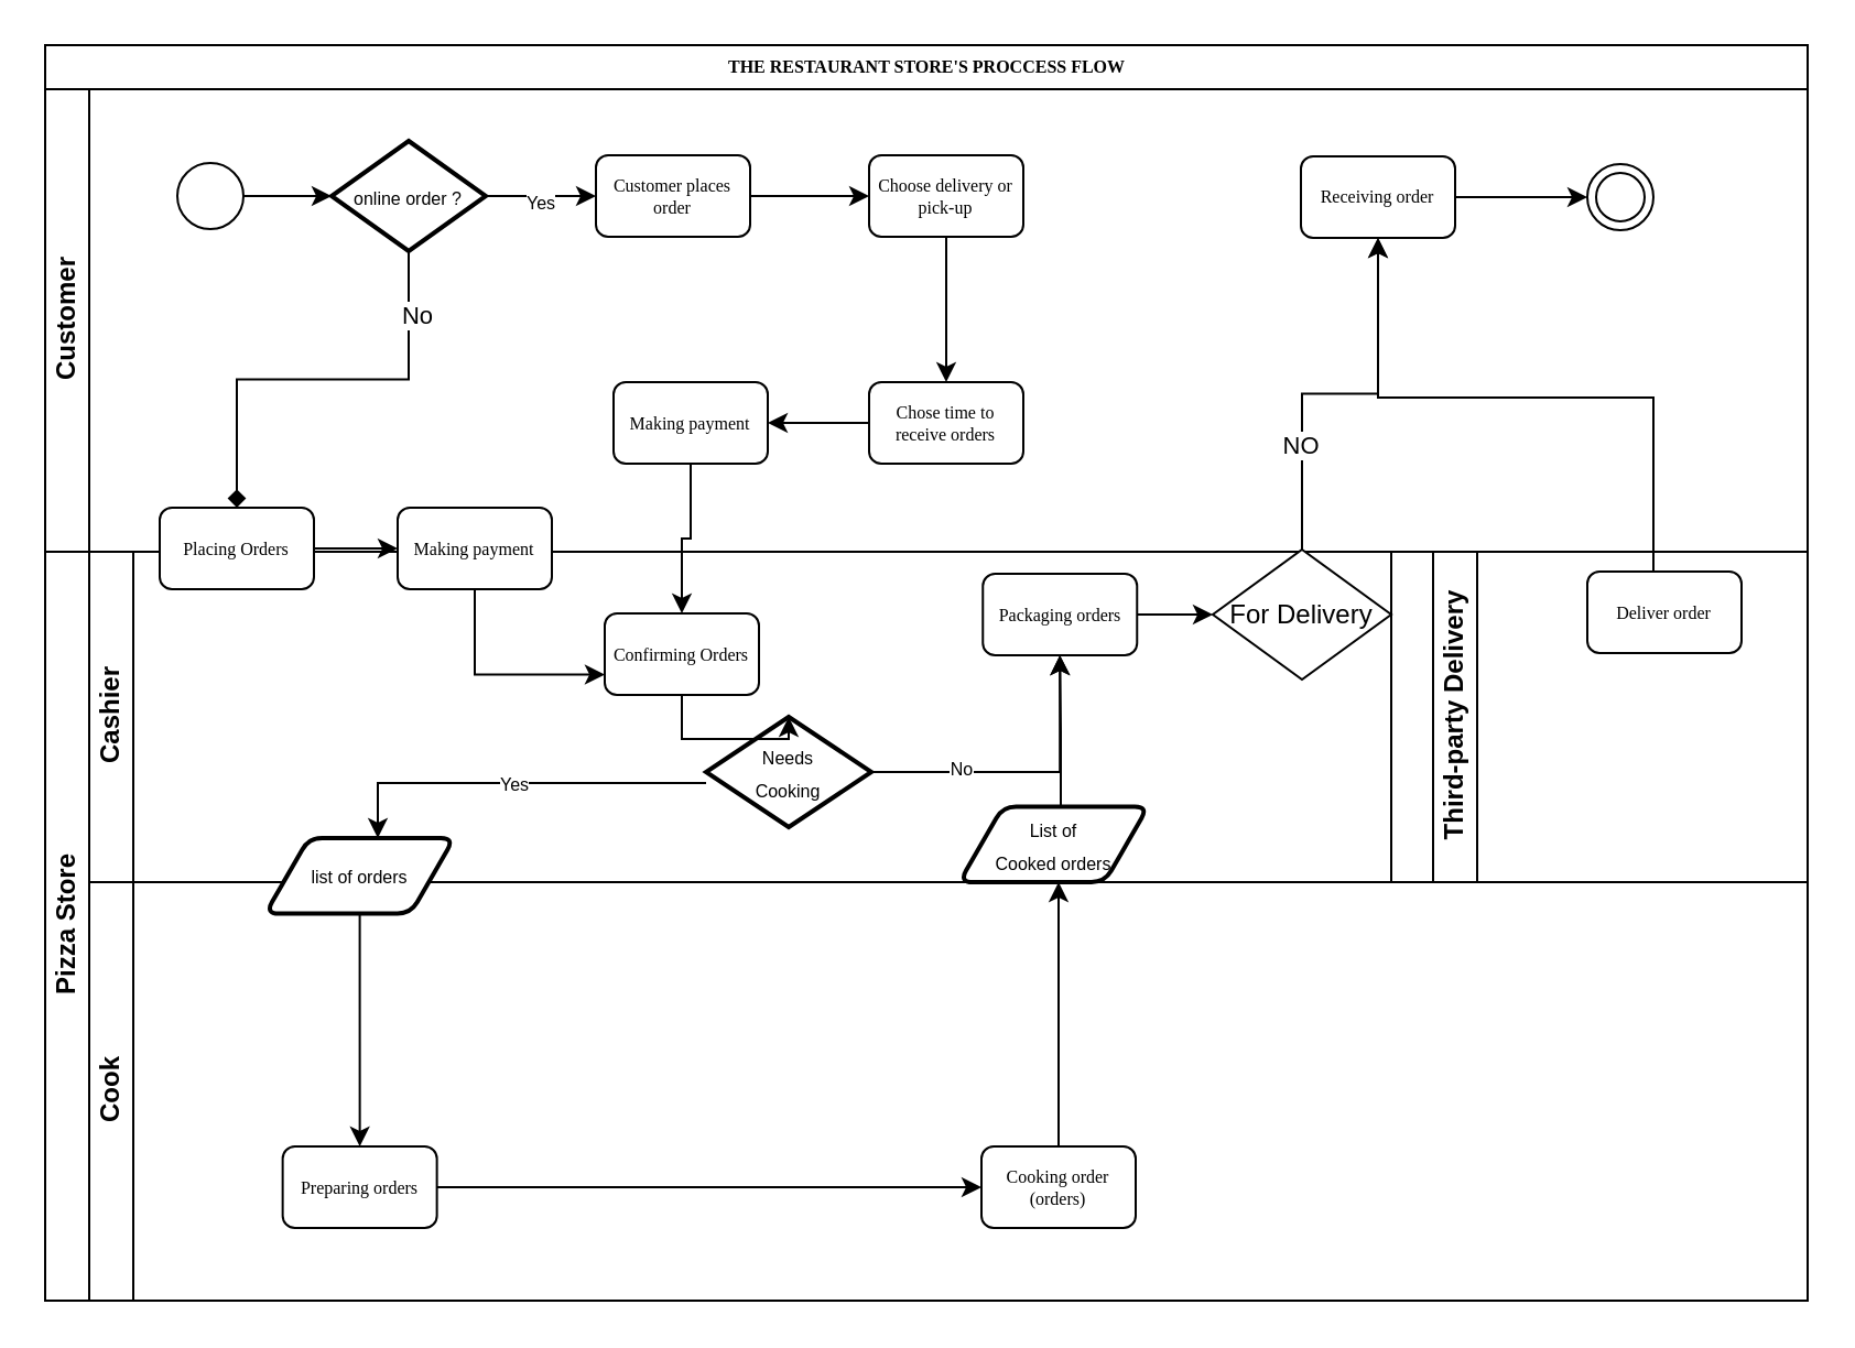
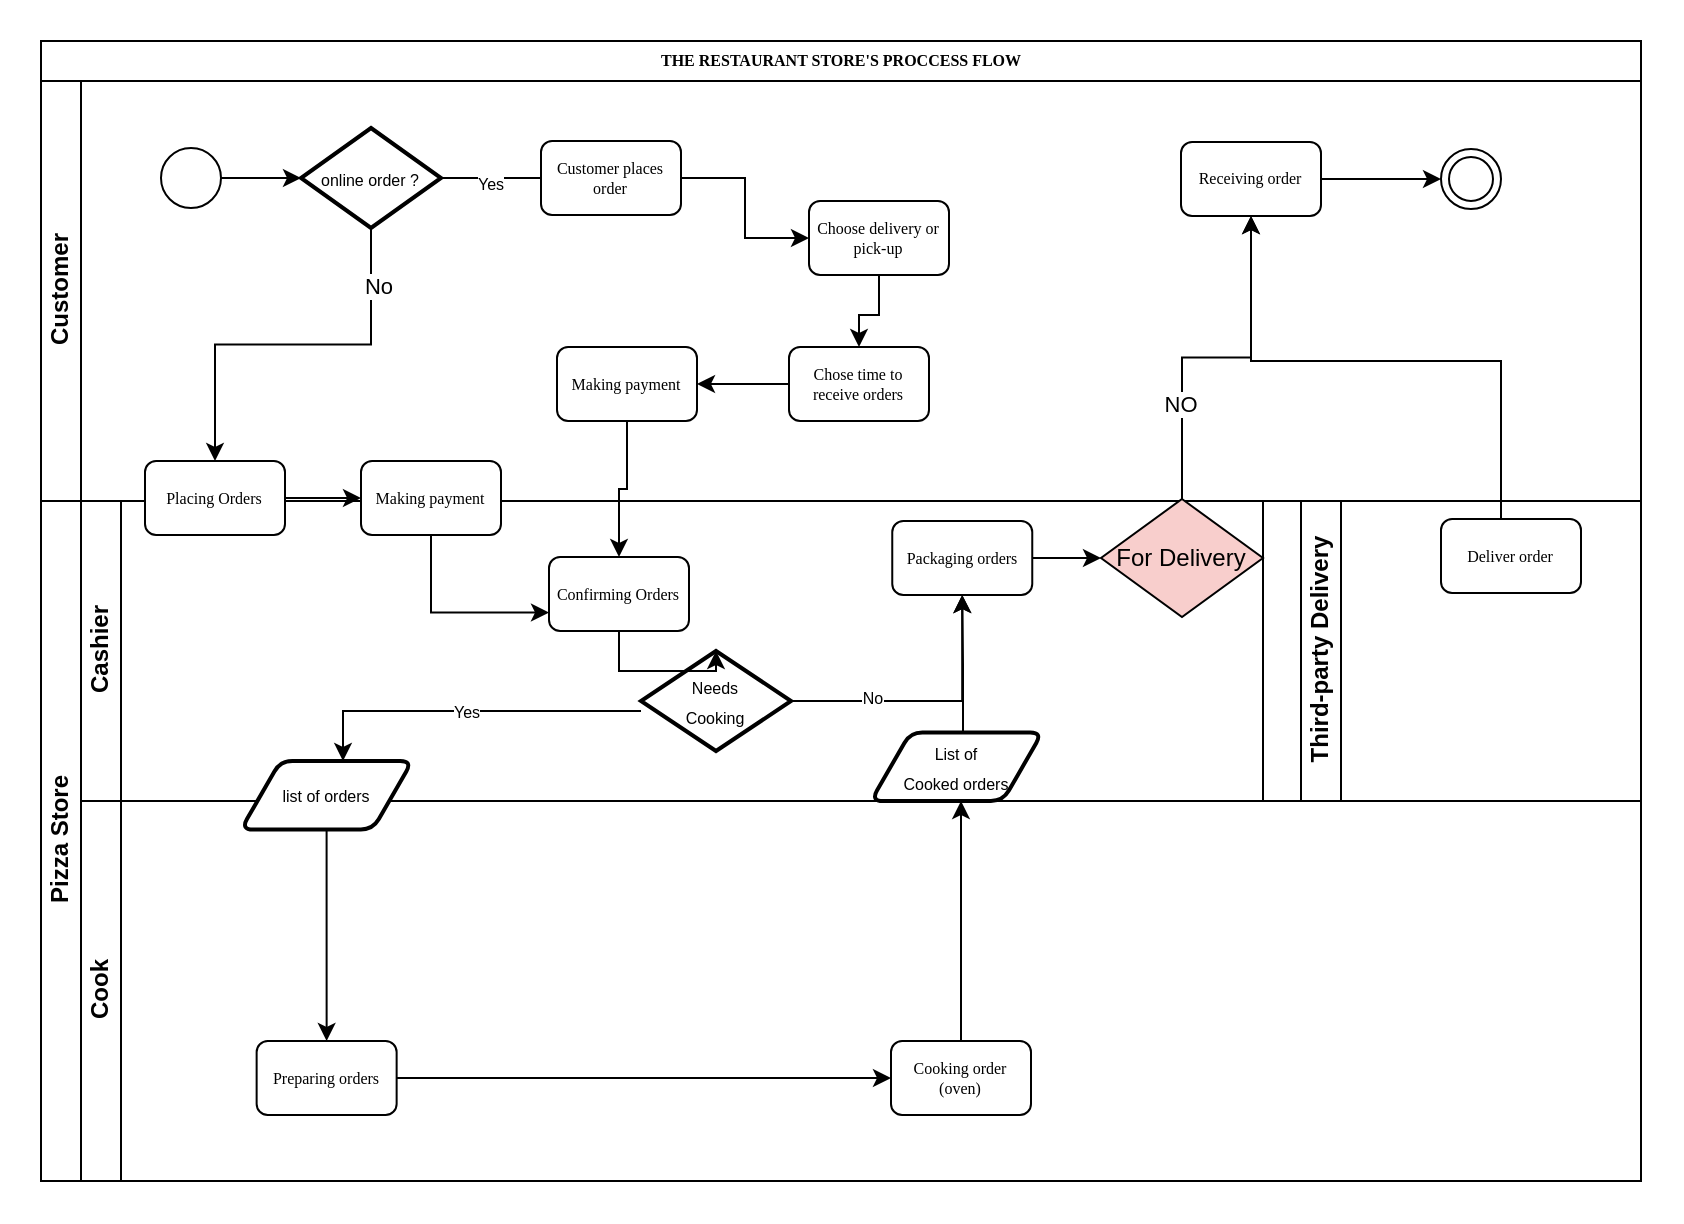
  <mxCell id="0" />
  <mxCell id="1" parent="0" />
  <mxCell id="2" value="THE RESTAURANT STORE'S PROCCESS FLOW" style="swimlane;html=1;childLayout=stackLayout;horizontal=1;startSize=20;horizontalStack=0;rounded=0;shadow=0;labelBackgroundColor=none;strokeWidth=1;fontFamily=Verdana;fontSize=8;align=center;" parent="1" vertex="1"><mxGeometry x="20" y="20" width="800" height="570" as="geometry" /></mxCell>
  <mxCell id="3" value="Customer" style="swimlane;html=1;startSize=20;horizontal=0;" parent="2" vertex="1"><mxGeometry y="20" width="800" height="210" as="geometry" /></mxCell>
  <mxCell id="4" value="" style="edgeStyle=orthogonalEdgeStyle;rounded=0;orthogonalLoop=1;jettySize=auto;html=1;" parent="3" source="5" target="18" edge="1"><mxGeometry relative="1" as="geometry" /></mxCell>
  <mxCell id="5" value="" style="ellipse;whiteSpace=wrap;html=1;rounded=0;shadow=0;labelBackgroundColor=none;strokeWidth=1;fontFamily=Verdana;fontSize=8;align=center;" parent="3" vertex="1"><mxGeometry x="60" y="33.5" width="30" height="30" as="geometry" /></mxCell>
  <mxCell id="6" value="" style="edgeStyle=orthogonalEdgeStyle;rounded=0;orthogonalLoop=1;jettySize=auto;html=1;" parent="3" source="7" target="11" edge="1"><mxGeometry relative="1" as="geometry" /></mxCell>
  <mxCell id="7" value="Customer places order" style="rounded=1;whiteSpace=wrap;html=1;shadow=0;labelBackgroundColor=none;strokeWidth=1;fontFamily=Verdana;fontSize=8;align=center;" parent="3" vertex="1"><mxGeometry x="250" y="30.0" width="70" height="37" as="geometry" /></mxCell>
  <mxCell id="8" style="edgeStyle=orthogonalEdgeStyle;rounded=0;html=1;labelBackgroundColor=none;startArrow=none;startFill=0;startSize=5;endArrow=classicThin;endFill=1;endSize=5;jettySize=auto;orthogonalLoop=1;strokeWidth=1;fontFamily=Verdana;fontSize=8" parent="3" edge="1"><mxGeometry relative="1" as="geometry"><mxPoint x="330" y="75" as="targetPoint" /></mxGeometry></mxCell>
  <mxCell id="9" style="edgeStyle=orthogonalEdgeStyle;rounded=0;html=1;entryX=0;entryY=0.5;labelBackgroundColor=none;startArrow=none;startFill=0;startSize=5;endArrow=classicThin;endFill=1;endSize=5;jettySize=auto;orthogonalLoop=1;strokeWidth=1;fontFamily=Verdana;fontSize=8" parent="3" edge="1"><mxGeometry relative="1" as="geometry"><mxPoint x="550" y="75" as="targetPoint" /></mxGeometry></mxCell>
  <mxCell id="10" style="edgeStyle=orthogonalEdgeStyle;rounded=0;html=1;labelBackgroundColor=none;startArrow=none;startFill=0;startSize=5;endArrow=classicThin;endFill=1;endSize=5;jettySize=auto;orthogonalLoop=1;strokeWidth=1;fontFamily=Verdana;fontSize=8" parent="3" edge="1"><mxGeometry relative="1" as="geometry"><mxPoint x="580" y="75" as="sourcePoint" /></mxGeometry></mxCell>
- <mxCell id="11" value="Choose delivery or pick-up" style="rounded=1;whiteSpace=wrap;html=1;shadow=0;labelBackgroundColor=none;strokeWidth=1;fontFamily=Verdana;fontSize=8;align=center;" parent="3" vertex="1"><mxGeometry x="374" y="30.0" width="70" height="37" as="geometry" /></mxCell>
+ <mxCell id="11" value="Choose delivery or pick-up" style="rounded=1;whiteSpace=wrap;html=1;shadow=0;labelBackgroundColor=none;strokeWidth=1;fontFamily=Verdana;fontSize=8;align=center;" parent="3" vertex="1"><mxGeometry x="384" y="60" width="70" height="37" as="geometry" /></mxCell>
  <mxCell id="12" value="" style="edgeStyle=orthogonalEdgeStyle;rounded=0;orthogonalLoop=1;jettySize=auto;html=1;" parent="3" source="13" target="14" edge="1"><mxGeometry relative="1" as="geometry" /></mxCell>
  <mxCell id="13" value="Receiving order" style="rounded=1;whiteSpace=wrap;html=1;shadow=0;labelBackgroundColor=none;strokeWidth=1;fontFamily=Verdana;fontSize=8;align=center;" parent="3" vertex="1"><mxGeometry x="570" y="30.5" width="70" height="37" as="geometry" /></mxCell>
  <mxCell id="14" value="" style="whiteSpace=wrap;html=1;rounded=0;shadow=0;labelBackgroundColor=none;strokeWidth=1;fontFamily=Verdana;fontSize=8;align=center;shape=doubleEllipse;perimeter=ellipsePerimeter;aspect=fixed;" parent="3" vertex="1"><mxGeometry x="700" y="34" width="30" height="30" as="geometry" /></mxCell>
  <mxCell id="15" value="Making payment" style="rounded=1;whiteSpace=wrap;html=1;shadow=0;labelBackgroundColor=none;strokeWidth=1;fontFamily=Verdana;fontSize=8;align=center;" parent="3" vertex="1"><mxGeometry x="258" y="133" width="70" height="37" as="geometry" /></mxCell>
- <mxCell id="16" value="" style="edgeStyle=orthogonalEdgeStyle;rounded=0;orthogonalLoop=1;jettySize=auto;html=1;" parent="3" source="18" target="7" edge="1"><mxGeometry relative="1" as="geometry" /></mxCell>
+ <mxCell id="16" value="" style="edgeStyle=orthogonalEdgeStyle;rounded=0;orthogonalLoop=1;jettySize=auto;html=1;endArrow=none;" parent="3" source="18" target="7" edge="1"><mxGeometry relative="1" as="geometry" /></mxCell>
  <mxCell id="17" value="&lt;font style=&quot;font-size: 8px;&quot;&gt;Yes&lt;/font&gt;" style="edgeLabel;html=1;align=center;verticalAlign=middle;resizable=0;points=[];" parent="16" vertex="1" connectable="0"><mxGeometry x="-0.023" y="-2" relative="1" as="geometry"><mxPoint as="offset" /></mxGeometry></mxCell>
  <mxCell id="18" value="&lt;font style=&quot;font-size: 8px;&quot;&gt;online order ?&lt;/font&gt;" style="strokeWidth=2;html=1;shape=mxgraph.flowchart.decision;whiteSpace=wrap;" parent="3" vertex="1"><mxGeometry x="130" y="23.5" width="70" height="50" as="geometry" /></mxCell>
  <mxCell id="19" value="Pizza Store" style="swimlane;html=1;startSize=20;horizontal=0;" parent="2" vertex="1"><mxGeometry y="230" width="800" height="340" as="geometry" /></mxCell>
  <mxCell id="20" value="Cashier" style="swimlane;html=1;startSize=20;horizontal=0;" parent="19" vertex="1"><mxGeometry x="20" width="591" height="150" as="geometry" /></mxCell>
  <mxCell id="21" value="" style="edgeStyle=orthogonalEdgeStyle;rounded=0;orthogonalLoop=1;jettySize=auto;html=1;" parent="20" source="22" target="23" edge="1"><mxGeometry relative="1" as="geometry" /></mxCell>
  <mxCell id="22" value="Placing Orders" style="rounded=1;whiteSpace=wrap;html=1;shadow=0;labelBackgroundColor=none;strokeWidth=1;fontFamily=Verdana;fontSize=8;align=center;" parent="20" vertex="1"><mxGeometry x="32" y="-20.0" width="70" height="37" as="geometry" /></mxCell>
  <mxCell id="23" value="Making payment" style="rounded=1;whiteSpace=wrap;html=1;shadow=0;labelBackgroundColor=none;strokeWidth=1;fontFamily=Verdana;fontSize=8;align=center;" parent="20" vertex="1"><mxGeometry x="140" y="-20" width="70" height="37" as="geometry" /></mxCell>
  <mxCell id="24" style="edgeStyle=orthogonalEdgeStyle;rounded=0;orthogonalLoop=1;jettySize=auto;html=1;" parent="20" source="26" target="30" edge="1"><mxGeometry relative="1" as="geometry" /></mxCell>
  <mxCell id="25" value="&lt;font style=&quot;font-size: 8px;&quot;&gt;No&lt;/font&gt;" style="edgeLabel;html=1;align=center;verticalAlign=middle;resizable=0;points=[];" parent="24" vertex="1" connectable="0"><mxGeometry x="-0.421" y="3" relative="1" as="geometry"><mxPoint as="offset" /></mxGeometry></mxCell>
  <mxCell id="26" value="&lt;font style=&quot;font-size: 8px;&quot;&gt;Needs &lt;br&gt;Cooking&lt;br&gt;&lt;/font&gt;" style="strokeWidth=2;html=1;shape=mxgraph.flowchart.decision;whiteSpace=wrap;" parent="20" vertex="1"><mxGeometry x="280" y="75" width="75" height="50" as="geometry" /></mxCell>
  <mxCell id="27" value="" style="edgeStyle=orthogonalEdgeStyle;rounded=0;orthogonalLoop=1;jettySize=auto;html=1;" parent="20" edge="1"><mxGeometry relative="1" as="geometry"><mxPoint x="432.783" y="115.75" as="sourcePoint" /><mxPoint x="440.609" y="47" as="targetPoint" /><Array as="points"><mxPoint x="441" y="116" /><mxPoint x="441" y="82" /></Array></mxGeometry></mxCell>
  <mxCell id="28" value="&lt;font style=&quot;font-size: 8px;&quot;&gt;List of&lt;br&gt;Cooked orders&lt;/font&gt;" style="shape=parallelogram;html=1;strokeWidth=2;perimeter=parallelogramPerimeter;whiteSpace=wrap;rounded=1;arcSize=12;size=0.23;" parent="20" vertex="1"><mxGeometry x="395" y="115.75" width="85.63" height="34.25" as="geometry" /></mxCell>
  <mxCell id="29" value="" style="edgeStyle=orthogonalEdgeStyle;rounded=0;orthogonalLoop=1;jettySize=auto;html=1;" parent="20" source="30" target="31" edge="1"><mxGeometry relative="1" as="geometry" /></mxCell>
  <mxCell id="30" value="Packaging orders" style="rounded=1;whiteSpace=wrap;html=1;shadow=0;labelBackgroundColor=none;strokeWidth=1;fontFamily=Verdana;fontSize=8;align=center;" parent="20" vertex="1"><mxGeometry x="405.63" y="10" width="70" height="37" as="geometry" /></mxCell>
- <mxCell id="31" value="For Delivery" style="rhombus;whiteSpace=wrap;html=1;" parent="20" vertex="1"><mxGeometry x="510" y="-1" width="81" height="59" as="geometry" /></mxCell>
+ <mxCell id="31" value="For Delivery" style="rhombus;whiteSpace=wrap;html=1;fillColor=#f8cecc;" parent="20" vertex="1"><mxGeometry x="510" y="-1" width="81" height="59" as="geometry" /></mxCell>
  <mxCell id="32" value="Cook" style="swimlane;html=1;startSize=20;horizontal=0;" parent="19" vertex="1"><mxGeometry x="20" y="150" width="780" height="190" as="geometry" /></mxCell>
  <mxCell id="33" value="&lt;font style=&quot;font-size: 8px;&quot;&gt;list of orders&lt;/font&gt;" style="shape=parallelogram;html=1;strokeWidth=2;perimeter=parallelogramPerimeter;whiteSpace=wrap;rounded=1;arcSize=12;size=0.23;" parent="32" vertex="1"><mxGeometry x="80" y="-20" width="85.63" height="34.25" as="geometry" /></mxCell>
  <mxCell id="34" value="" style="edgeStyle=orthogonalEdgeStyle;rounded=0;orthogonalLoop=1;jettySize=auto;html=1;" parent="32" source="35" target="37" edge="1"><mxGeometry relative="1" as="geometry" /></mxCell>
  <mxCell id="35" value="Preparing orders" style="rounded=1;whiteSpace=wrap;html=1;shadow=0;labelBackgroundColor=none;strokeWidth=1;fontFamily=Verdana;fontSize=8;align=center;" parent="32" vertex="1"><mxGeometry x="87.82" y="120" width="70" height="37" as="geometry" /></mxCell>
  <mxCell id="36" style="edgeStyle=orthogonalEdgeStyle;rounded=0;orthogonalLoop=1;jettySize=auto;html=1;" parent="32" source="37" edge="1"><mxGeometry relative="1" as="geometry"><mxPoint x="440" as="targetPoint" /></mxGeometry></mxCell>
- <mxCell id="37" value="Cooking order&lt;br&gt;(orders)" style="rounded=1;whiteSpace=wrap;html=1;shadow=0;labelBackgroundColor=none;strokeWidth=1;fontFamily=Verdana;fontSize=8;align=center;" parent="32" vertex="1"><mxGeometry x="405" y="120" width="70" height="37" as="geometry" /></mxCell>
+ <mxCell id="37" value="Cooking order&lt;br&gt;(oven)" style="rounded=1;whiteSpace=wrap;html=1;shadow=0;labelBackgroundColor=none;strokeWidth=1;fontFamily=Verdana;fontSize=8;align=center;" parent="32" vertex="1"><mxGeometry x="405" y="120" width="70" height="37" as="geometry" /></mxCell>
  <mxCell id="38" style="edgeStyle=orthogonalEdgeStyle;rounded=0;orthogonalLoop=1;jettySize=auto;html=1;entryX=0.5;entryY=0;entryDx=0;entryDy=0;" parent="32" source="33" target="35" edge="1"><mxGeometry relative="1" as="geometry"><Array as="points"><mxPoint x="123" y="50" /></Array></mxGeometry></mxCell>
  <mxCell id="39" value="&lt;font style=&quot;font-size: 8px;&quot;&gt;Yes&lt;/font&gt;" style="edgeStyle=orthogonalEdgeStyle;rounded=0;orthogonalLoop=1;jettySize=auto;html=1;" parent="19" source="26" target="33" edge="1"><mxGeometry relative="1" as="geometry"><Array as="points"><mxPoint x="151" y="105" /></Array></mxGeometry></mxCell>
  <mxCell id="40" value="Third-party Delivery" style="swimlane;html=1;startSize=20;horizontal=0;" parent="19" vertex="1"><mxGeometry x="630" width="170" height="150" as="geometry" /></mxCell>
  <mxCell id="41" value="Deliver order" style="rounded=1;whiteSpace=wrap;html=1;shadow=0;labelBackgroundColor=none;strokeWidth=1;fontFamily=Verdana;fontSize=8;align=center;" parent="40" vertex="1"><mxGeometry x="70" y="9" width="70" height="37" as="geometry" /></mxCell>
  <mxCell id="42" value="No" style="edgeStyle=orthogonalEdgeStyle;rounded=0;html=1;labelBackgroundColor=none;startArrow=none;startFill=0;startSize=5;endArrow=classicThin;endFill=1;endSize=5;jettySize=auto;orthogonalLoop=1;strokeWidth=1;fontFamily=Verdana;fontSize=8" parent="2" edge="1"><mxGeometry x="-0.936" y="-15" relative="1" as="geometry"><mxPoint as="offset" /><mxPoint x="265" y="113.5" as="targetPoint" /></mxGeometry></mxCell>
  <mxCell id="43" value="Yes" style="edgeStyle=orthogonalEdgeStyle;rounded=0;html=1;labelBackgroundColor=none;startArrow=none;startFill=0;startSize=5;endArrow=classicThin;endFill=1;endSize=5;jettySize=auto;orthogonalLoop=1;strokeWidth=1;fontFamily=Verdana;fontSize=8" parent="2" edge="1"><mxGeometry x="-0.895" y="15" relative="1" as="geometry"><mxPoint as="offset" /><mxPoint x="265" y="253.5" as="sourcePoint" /></mxGeometry></mxCell>
  <mxCell id="44" style="edgeStyle=orthogonalEdgeStyle;rounded=0;html=1;entryX=0.5;entryY=1;labelBackgroundColor=none;startArrow=none;startFill=0;startSize=5;endArrow=classicThin;endFill=1;endSize=5;jettySize=auto;orthogonalLoop=1;strokeWidth=1;fontFamily=Verdana;fontSize=8" parent="2" edge="1"><mxGeometry relative="1" as="geometry"><mxPoint x="565" y="377" as="sourcePoint" /></mxGeometry></mxCell>
  <mxCell id="45" style="edgeStyle=orthogonalEdgeStyle;rounded=0;html=1;labelBackgroundColor=none;startArrow=none;startFill=0;startSize=5;endArrow=classicThin;endFill=1;endSize=5;jettySize=auto;orthogonalLoop=1;strokeWidth=1;fontFamily=Verdana;fontSize=8" parent="2" edge="1"><mxGeometry relative="1" as="geometry"><mxPoint x="455" y="380.5" as="sourcePoint" /></mxGeometry></mxCell>
  <mxCell id="46" style="edgeStyle=orthogonalEdgeStyle;rounded=0;orthogonalLoop=1;jettySize=auto;html=1;entryX=0.5;entryY=1;entryDx=0;entryDy=0;" parent="2" source="41" target="13" edge="1"><mxGeometry relative="1" as="geometry"><Array as="points"><mxPoint x="730" y="160" /><mxPoint x="605" y="160" /></Array></mxGeometry></mxCell>
- <mxCell id="47" style="edgeStyle=orthogonalEdgeStyle;rounded=0;orthogonalLoop=1;jettySize=auto;html=1;exitX=0.5;exitY=1;exitDx=0;exitDy=0;exitPerimeter=0;entryX=0.5;entryY=0;entryDx=0;entryDy=0;endArrow=diamond;" parent="2" source="18" target="22" edge="1"><mxGeometry relative="1" as="geometry" /></mxCell>
+ <mxCell id="47" style="edgeStyle=orthogonalEdgeStyle;rounded=0;orthogonalLoop=1;jettySize=auto;html=1;exitX=0.5;exitY=1;exitDx=0;exitDy=0;exitPerimeter=0;entryX=0.5;entryY=0;entryDx=0;entryDy=0;" parent="2" source="18" target="22" edge="1"><mxGeometry relative="1" as="geometry" /></mxCell>
  <mxCell id="48" value="No" style="edgeLabel;html=1;align=center;verticalAlign=middle;resizable=0;points=[];" vertex="1" connectable="0" parent="47"><mxGeometry x="-0.699" y="3" relative="1" as="geometry"><mxPoint as="offset" /></mxGeometry></mxCell>
  <mxCell id="49" value="" style="edgeStyle=orthogonalEdgeStyle;rounded=0;orthogonalLoop=1;jettySize=auto;html=1;" parent="2" source="31" target="13" edge="1"><mxGeometry relative="1" as="geometry" /></mxCell>
  <mxCell id="50" value="NO" style="edgeLabel;html=1;align=center;verticalAlign=middle;resizable=0;points=[];" parent="49" vertex="1" connectable="0"><mxGeometry x="-0.234" y="-1" relative="1" as="geometry"><mxPoint x="-2" y="19" as="offset" /></mxGeometry></mxCell>
  <mxCell id="51" value="" style="edgeStyle=orthogonalEdgeStyle;rounded=0;orthogonalLoop=1;jettySize=auto;html=1;" parent="1" source="52" target="15" edge="1"><mxGeometry relative="1" as="geometry" /></mxCell>
  <mxCell id="52" value="Chose time to receive orders" style="rounded=1;whiteSpace=wrap;html=1;shadow=0;labelBackgroundColor=none;strokeWidth=1;fontFamily=Verdana;fontSize=8;align=center;" parent="1" vertex="1"><mxGeometry x="394" y="173" width="70" height="37" as="geometry" /></mxCell>
  <mxCell id="53" value="" style="edgeStyle=orthogonalEdgeStyle;rounded=0;orthogonalLoop=1;jettySize=auto;html=1;" parent="1" source="11" target="52" edge="1"><mxGeometry relative="1" as="geometry" /></mxCell>
  <mxCell id="54" style="edgeStyle=orthogonalEdgeStyle;rounded=0;orthogonalLoop=1;jettySize=auto;html=1;exitX=0.5;exitY=1;exitDx=0;exitDy=0;entryX=0.5;entryY=0;entryDx=0;entryDy=0;entryPerimeter=0;" parent="1" source="55" target="26" edge="1"><mxGeometry relative="1" as="geometry" /></mxCell>
  <mxCell id="55" value="Confirming Orders" style="rounded=1;whiteSpace=wrap;html=1;shadow=0;labelBackgroundColor=none;strokeWidth=1;fontFamily=Verdana;fontSize=8;align=center;" parent="1" vertex="1"><mxGeometry x="274" y="278" width="70" height="37" as="geometry" /></mxCell>
  <mxCell id="56" style="edgeStyle=orthogonalEdgeStyle;rounded=0;orthogonalLoop=1;jettySize=auto;html=1;exitX=0.5;exitY=1;exitDx=0;exitDy=0;" parent="1" source="15" target="55" edge="1"><mxGeometry relative="1" as="geometry" /></mxCell>
  <mxCell id="57" style="edgeStyle=orthogonalEdgeStyle;rounded=0;orthogonalLoop=1;jettySize=auto;html=1;exitX=0.5;exitY=1;exitDx=0;exitDy=0;entryX=0;entryY=0.75;entryDx=0;entryDy=0;" parent="1" source="23" target="55" edge="1"><mxGeometry relative="1" as="geometry" /></mxCell>
